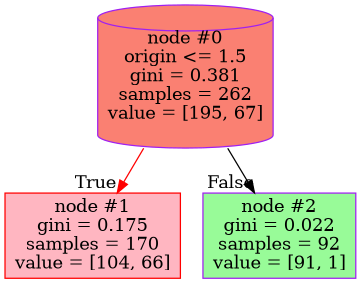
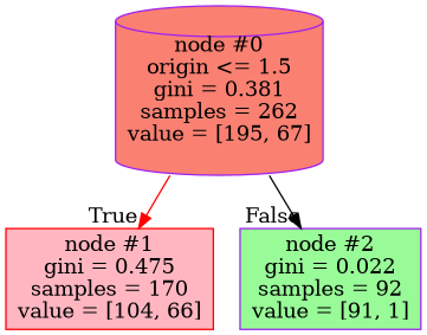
  digraph {
    ranksep=equally
    splines=polyline
    node [color=purple shape=box style=filled]
    edge [labeldistance=2.5]
    n1 [fillcolor=salmon label="node #0\norigin <= 1.5\ngini = 0.381\nsamples = 262\nvalue = [195, 67]" shape=cylinder]
-   n2 [color=red fillcolor=lightpink label="node #1\ngini = 0.175\nsamples = 170\nvalue = [104, 66]"]
+   n2 [color=red fillcolor=lightpink label="node #1\ngini = 0.475\nsamples = 170\nvalue = [104, 66]"]
    n3 [fillcolor=palegreen label="node #2\ngini = 0.022\nsamples = 92\nvalue = [91, 1]"]
    subgraph sub_1 {
      rank=same
      n1
    }
    subgraph sub_2 {
      rank=same
      n2
      n3
    }
    n1 -> n2 [headlabel=True labelangle=45 color=red]
    n1 -> n3 [headlabel=False labelangle=-45 color=black]
  }
